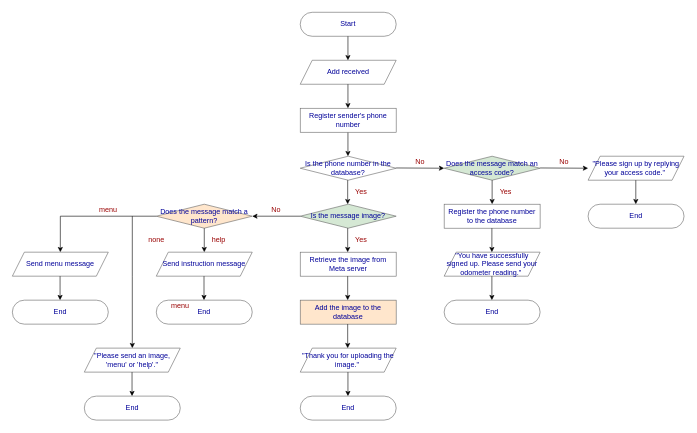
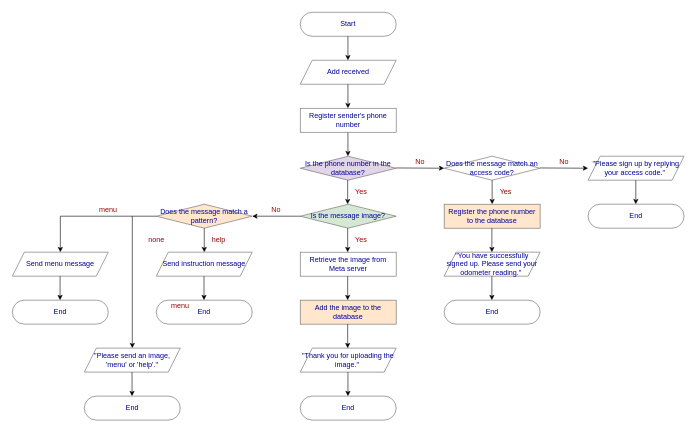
  <mxCell id="0" />
  <mxCell id="1" parent="0" />
  <mxCell id="2" value="Add received" style="shape=parallelogram;perimeter=parallelogramPerimeter;whiteSpace=wrap;html=1;fixedSize=1;fontFamily=Helvetica;fontSize=12;fontColor=#000099;align=center;strokeColor=#666666;fillColor=default;" vertex="1" parent="1"><mxGeometry x="500" y="100" width="160" height="40" as="geometry" /></mxCell>
  <mxCell id="3" value="" style="endArrow=classic;html=1;" edge="1" parent="1"><mxGeometry width="50" height="50" relative="1" as="geometry"><mxPoint x="579.57" y="140" as="sourcePoint" /><mxPoint x="579.57" y="180" as="targetPoint" /></mxGeometry></mxCell>
  <mxCell id="4" value="Retrieve the image from Meta server" style="rounded=0;whiteSpace=wrap;html=1;strokeColor=#666666;fontColor=#000099;" vertex="1" parent="1"><mxGeometry x="500" y="420" width="160" height="40" as="geometry" /></mxCell>
  <mxCell id="5" value="" style="endArrow=classic;html=1;" edge="1" parent="1"><mxGeometry width="50" height="50" relative="1" as="geometry"><mxPoint x="579.57" y="220" as="sourcePoint" /><mxPoint x="579.57" y="260" as="targetPoint" /></mxGeometry></mxCell>
- <mxCell id="6" value="Is the phone number in the database?" style="rhombus;whiteSpace=wrap;html=1;strokeColor=#666666;fontColor=#000099;" vertex="1" parent="1"><mxGeometry x="500" y="260" width="160" height="40" as="geometry" /></mxCell>
+ <mxCell id="6" value="Is the phone number in the database?" style="rhombus;whiteSpace=wrap;html=1;strokeColor=#666666;fontColor=#000099;fillColor=#e1d5e7;" vertex="1" parent="1"><mxGeometry x="500" y="260" width="160" height="40" as="geometry" /></mxCell>
  <mxCell id="7" value="" style="endArrow=classic;html=1;" edge="1" parent="1"><mxGeometry width="50" height="50" relative="1" as="geometry"><mxPoint x="660" y="279.57" as="sourcePoint" /><mxPoint x="740" y="280" as="targetPoint" /></mxGeometry></mxCell>
  <mxCell id="8" value="No" style="text;html=1;strokeColor=none;fillColor=none;align=center;verticalAlign=middle;whiteSpace=wrap;rounded=0;fontColor=#990000;" vertex="1" parent="1"><mxGeometry x="670" y="260" width="60" height="20" as="geometry" /></mxCell>
  <mxCell id="9" value="Yes" style="text;html=1;strokeColor=none;fillColor=none;align=left;verticalAlign=middle;whiteSpace=wrap;rounded=0;fontColor=#990000;" vertex="1" parent="1"><mxGeometry x="590" y="310" width="60" height="20" as="geometry" /></mxCell>
  <mxCell id="10" value="" style="endArrow=classic;html=1;" edge="1" parent="1"><mxGeometry width="50" height="50" relative="1" as="geometry"><mxPoint x="579.13" y="300" as="sourcePoint" /><mxPoint x="579.13" y="340" as="targetPoint" /></mxGeometry></mxCell>
- <mxCell id="11" value="Does the message match an access code?" style="rhombus;whiteSpace=wrap;html=1;strokeColor=#666666;fontColor=#000099;fillColor=#d5e8d4;" vertex="1" parent="1"><mxGeometry x="740" y="260" width="160" height="40" as="geometry" /></mxCell>
+ <mxCell id="11" value="Does the message match an access code?" style="rhombus;whiteSpace=wrap;html=1;strokeColor=#666666;fontColor=#000099;" vertex="1" parent="1"><mxGeometry x="740" y="260" width="160" height="40" as="geometry" /></mxCell>
  <mxCell id="12" value="" style="endArrow=classic;html=1;" edge="1" parent="1"><mxGeometry width="50" height="50" relative="1" as="geometry"><mxPoint x="900" y="279.57" as="sourcePoint" /><mxPoint x="980" y="280" as="targetPoint" /></mxGeometry></mxCell>
  <mxCell id="13" value="No" style="text;html=1;strokeColor=none;fillColor=none;align=center;verticalAlign=middle;whiteSpace=wrap;rounded=0;fontColor=#990000;" vertex="1" parent="1"><mxGeometry x="910" y="260" width="60" height="20" as="geometry" /></mxCell>
  <mxCell id="14" value="Yes" style="text;html=1;strokeColor=none;fillColor=none;align=left;verticalAlign=middle;whiteSpace=wrap;rounded=0;fontColor=#990000;" vertex="1" parent="1"><mxGeometry x="830.87" y="310" width="60" height="20" as="geometry" /></mxCell>
  <mxCell id="15" value="" style="endArrow=classic;html=1;" edge="1" parent="1"><mxGeometry width="50" height="50" relative="1" as="geometry"><mxPoint x="820" y="300" as="sourcePoint" /><mxPoint x="820" y="340" as="targetPoint" /></mxGeometry></mxCell>
  <mxCell id="16" value="&quot;Please sign up by replying your access code.&quot;&amp;nbsp;" style="shape=parallelogram;perimeter=parallelogramPerimeter;whiteSpace=wrap;html=1;fixedSize=1;fontFamily=Helvetica;fontSize=12;fontColor=#000099;align=center;strokeColor=#666666;fillColor=default;" vertex="1" parent="1"><mxGeometry x="980" y="260" width="160" height="40" as="geometry" /></mxCell>
  <mxCell id="17" value="Start" style="rounded=1;whiteSpace=wrap;html=1;arcSize=50;strokeColor=#666666;fontColor=#000099;" vertex="1" parent="1"><mxGeometry x="500" y="20" width="160" height="40" as="geometry" /></mxCell>
  <mxCell id="18" value="" style="endArrow=classic;html=1;" edge="1" parent="1"><mxGeometry width="50" height="50" relative="1" as="geometry"><mxPoint x="579.57" y="60" as="sourcePoint" /><mxPoint x="579.57" y="100" as="targetPoint" /></mxGeometry></mxCell>
  <mxCell id="19" value="&quot;You have successfully signed up. Please send your odometer reading.&quot;&amp;nbsp;" style="shape=parallelogram;perimeter=parallelogramPerimeter;whiteSpace=wrap;html=1;fixedSize=1;fontFamily=Helvetica;fontSize=12;fontColor=#000099;align=center;strokeColor=#666666;fillColor=default;" vertex="1" parent="1"><mxGeometry x="740" y="420" width="160" height="40" as="geometry" /></mxCell>
- <mxCell id="20" value="Register the phone number to the database" style="rounded=0;whiteSpace=wrap;html=1;strokeColor=#666666;fontColor=#000099;" vertex="1" parent="1"><mxGeometry x="740" y="340" width="160" height="40" as="geometry" /></mxCell>
+ <mxCell id="20" value="Register the phone number to the database" style="rounded=0;whiteSpace=wrap;html=1;strokeColor=#666666;fontColor=#000099;fillColor=#ffe6cc;" vertex="1" parent="1"><mxGeometry x="740" y="340" width="160" height="40" as="geometry" /></mxCell>
  <mxCell id="21" value="" style="endArrow=classic;html=1;" edge="1" parent="1"><mxGeometry width="50" height="50" relative="1" as="geometry"><mxPoint x="819.57" y="380" as="sourcePoint" /><mxPoint x="819.57" y="420" as="targetPoint" /></mxGeometry></mxCell>
  <mxCell id="22" value="End" style="rounded=1;whiteSpace=wrap;html=1;arcSize=50;strokeColor=#666666;fontColor=#000099;" vertex="1" parent="1"><mxGeometry x="980" y="340" width="160" height="40" as="geometry" /></mxCell>
  <mxCell id="23" value="" style="endArrow=classic;html=1;" edge="1" parent="1"><mxGeometry width="50" height="50" relative="1" as="geometry"><mxPoint x="1059.57" y="300" as="sourcePoint" /><mxPoint x="1059.57" y="340" as="targetPoint" /></mxGeometry></mxCell>
  <mxCell id="24" value="" style="endArrow=classic;html=1;" edge="1" parent="1"><mxGeometry width="50" height="50" relative="1" as="geometry"><mxPoint x="819.57" y="460" as="sourcePoint" /><mxPoint x="819.57" y="500" as="targetPoint" /></mxGeometry></mxCell>
  <mxCell id="25" value="End" style="rounded=1;whiteSpace=wrap;html=1;arcSize=50;strokeColor=#666666;fontColor=#000099;" vertex="1" parent="1"><mxGeometry x="740" y="500" width="160" height="40" as="geometry" /></mxCell>
  <mxCell id="26" value="Is the message image?" style="rhombus;whiteSpace=wrap;html=1;strokeColor=#666666;fontColor=#000099;fillColor=#d5e8d4;" vertex="1" parent="1"><mxGeometry x="500" y="340" width="160" height="40" as="geometry" /></mxCell>
  <mxCell id="27" value="" style="endArrow=classic;html=1;" edge="1" parent="1"><mxGeometry width="50" height="50" relative="1" as="geometry"><mxPoint x="500" y="360" as="sourcePoint" /><mxPoint x="420" y="360" as="targetPoint" /></mxGeometry></mxCell>
  <mxCell id="28" value="No" style="text;html=1;strokeColor=none;fillColor=none;align=center;verticalAlign=middle;whiteSpace=wrap;rounded=0;fontColor=#990000;" vertex="1" parent="1"><mxGeometry x="430" y="340" width="60" height="20" as="geometry" /></mxCell>
  <mxCell id="29" value="Yes" style="text;html=1;strokeColor=none;fillColor=none;align=left;verticalAlign=middle;whiteSpace=wrap;rounded=0;fontColor=#990000;" vertex="1" parent="1"><mxGeometry x="590" y="390" width="60" height="20" as="geometry" /></mxCell>
  <mxCell id="30" value="" style="endArrow=classic;html=1;" edge="1" parent="1"><mxGeometry width="50" height="50" relative="1" as="geometry"><mxPoint x="579.13" y="380" as="sourcePoint" /><mxPoint x="579.13" y="420" as="targetPoint" /></mxGeometry></mxCell>
  <mxCell id="31" value="Does the message match a pattern?" style="rhombus;whiteSpace=wrap;html=1;strokeColor=#666666;fontColor=#000099;fillColor=#ffe6cc;" vertex="1" parent="1"><mxGeometry x="260" y="340" width="160" height="40" as="geometry" /></mxCell>
  <mxCell id="32" value="Add the image to the database" style="rounded=0;whiteSpace=wrap;html=1;strokeColor=#666666;fontColor=#000099;fillColor=#ffe6cc;" vertex="1" parent="1"><mxGeometry x="500" y="500" width="160" height="40" as="geometry" /></mxCell>
  <mxCell id="33" value="" style="endArrow=classic;html=1;" edge="1" parent="1"><mxGeometry width="50" height="50" relative="1" as="geometry"><mxPoint x="579.13" y="460" as="sourcePoint" /><mxPoint x="579.13" y="500" as="targetPoint" /></mxGeometry></mxCell>
  <mxCell id="34" value="&quot;Thank you for uploading the image.&quot;&amp;nbsp;" style="shape=parallelogram;perimeter=parallelogramPerimeter;whiteSpace=wrap;html=1;fixedSize=1;fontFamily=Helvetica;fontSize=12;fontColor=#000099;align=center;strokeColor=#666666;fillColor=default;" vertex="1" parent="1"><mxGeometry x="500" y="580" width="160" height="40" as="geometry" /></mxCell>
  <mxCell id="35" value="" style="endArrow=classic;html=1;" edge="1" parent="1"><mxGeometry width="50" height="50" relative="1" as="geometry"><mxPoint x="579.13" y="540" as="sourcePoint" /><mxPoint x="579.13" y="580" as="targetPoint" /></mxGeometry></mxCell>
  <mxCell id="36" value="" style="endArrow=classic;html=1;" edge="1" parent="1"><mxGeometry width="50" height="50" relative="1" as="geometry"><mxPoint x="579.57" y="620" as="sourcePoint" /><mxPoint x="579.57" y="660" as="targetPoint" /></mxGeometry></mxCell>
  <mxCell id="37" value="End" style="rounded=1;whiteSpace=wrap;html=1;arcSize=50;strokeColor=#666666;fontColor=#000099;" vertex="1" parent="1"><mxGeometry x="500" y="660" width="160" height="40" as="geometry" /></mxCell>
  <mxCell id="38" value="help" style="text;html=1;strokeColor=none;fillColor=none;align=left;verticalAlign=middle;whiteSpace=wrap;rounded=0;fontColor=#990000;" vertex="1" parent="1"><mxGeometry x="350.87" y="390" width="60" height="20" as="geometry" /></mxCell>
  <mxCell id="39" value="" style="endArrow=classic;html=1;" edge="1" parent="1"><mxGeometry width="50" height="50" relative="1" as="geometry"><mxPoint x="340" y="380" as="sourcePoint" /><mxPoint x="340" y="420" as="targetPoint" /></mxGeometry></mxCell>
  <mxCell id="40" value="Send instruction message" style="shape=parallelogram;perimeter=parallelogramPerimeter;whiteSpace=wrap;html=1;fixedSize=1;fontFamily=Helvetica;fontSize=12;fontColor=#000099;align=center;strokeColor=#666666;fillColor=default;" vertex="1" parent="1"><mxGeometry x="260" y="420" width="160" height="40" as="geometry" /></mxCell>
  <mxCell id="41" value="" style="endArrow=classic;html=1;" edge="1" parent="1"><mxGeometry width="50" height="50" relative="1" as="geometry"><mxPoint x="339.57" y="460" as="sourcePoint" /><mxPoint x="339.57" y="500" as="targetPoint" /></mxGeometry></mxCell>
  <mxCell id="42" value="End" style="rounded=1;whiteSpace=wrap;html=1;arcSize=50;strokeColor=#666666;fontColor=#000099;" vertex="1" parent="1"><mxGeometry x="260" y="500" width="160" height="40" as="geometry" /></mxCell>
  <mxCell id="43" value="Register sender's phone number" style="rounded=0;whiteSpace=wrap;html=1;strokeColor=#666666;fontColor=#000099;" vertex="1" parent="1"><mxGeometry x="500" y="180" width="160" height="40" as="geometry" /></mxCell>
  <mxCell id="44" value="" style="endArrow=classic;html=1;rounded=0;" edge="1" parent="1"><mxGeometry width="50" height="50" relative="1" as="geometry"><mxPoint x="260" y="360" as="sourcePoint" /><mxPoint x="100" y="420" as="targetPoint" /><Array as="points"><mxPoint x="100" y="360" /></Array></mxGeometry></mxCell>
  <mxCell id="45" value="menu" style="text;html=1;strokeColor=none;fillColor=none;align=center;verticalAlign=middle;whiteSpace=wrap;rounded=0;fontColor=#990000;" vertex="1" parent="1"><mxGeometry x="150" y="340" width="60" height="20" as="geometry" /></mxCell>
  <mxCell id="46" value="Send menu message" style="shape=parallelogram;perimeter=parallelogramPerimeter;whiteSpace=wrap;html=1;fixedSize=1;fontFamily=Helvetica;fontSize=12;fontColor=#000099;align=center;strokeColor=#666666;fillColor=default;" vertex="1" parent="1"><mxGeometry x="20" y="420" width="160" height="40" as="geometry" /></mxCell>
  <mxCell id="47" value="" style="endArrow=classic;html=1;" edge="1" parent="1"><mxGeometry width="50" height="50" relative="1" as="geometry"><mxPoint x="99.57" y="460" as="sourcePoint" /><mxPoint x="99.57" y="500" as="targetPoint" /></mxGeometry></mxCell>
  <mxCell id="48" value="End" style="rounded=1;whiteSpace=wrap;html=1;arcSize=50;strokeColor=#666666;fontColor=#000099;" vertex="1" parent="1"><mxGeometry x="20" y="500" width="160" height="40" as="geometry" /></mxCell>
  <mxCell id="49" value="" style="endArrow=classic;html=1;rounded=0;" edge="1" parent="1"><mxGeometry width="50" height="50" relative="1" as="geometry"><mxPoint x="220" y="360" as="sourcePoint" /><mxPoint x="220" y="580" as="targetPoint" /><Array as="points"><mxPoint x="220" y="460" /></Array></mxGeometry></mxCell>
  <mxCell id="50" value="menu" style="text;html=1;strokeColor=none;fillColor=none;align=center;verticalAlign=middle;whiteSpace=wrap;rounded=0;fontColor=#990000;" vertex="1" parent="1"><mxGeometry x="270" y="500" width="60" height="20" as="geometry" /></mxCell>
  <mxCell id="51" value="&quot;Please send an image, 'menu' or 'help'.&quot;" style="shape=parallelogram;perimeter=parallelogramPerimeter;whiteSpace=wrap;html=1;fixedSize=1;fontFamily=Helvetica;fontSize=12;fontColor=#000099;align=center;strokeColor=#666666;fillColor=default;" vertex="1" parent="1"><mxGeometry x="140" y="580" width="160" height="40" as="geometry" /></mxCell>
  <mxCell id="52" value="" style="endArrow=classic;html=1;" edge="1" parent="1"><mxGeometry width="50" height="50" relative="1" as="geometry"><mxPoint x="219.57" y="620" as="sourcePoint" /><mxPoint x="219.57" y="660" as="targetPoint" /></mxGeometry></mxCell>
  <mxCell id="53" value="End" style="rounded=1;whiteSpace=wrap;html=1;arcSize=50;strokeColor=#666666;fontColor=#000099;" vertex="1" parent="1"><mxGeometry x="140" y="660" width="160" height="40" as="geometry" /></mxCell>
  <mxCell id="54" value="none" style="text;html=1;strokeColor=none;fillColor=none;align=left;verticalAlign=middle;whiteSpace=wrap;rounded=0;fontColor=#990000;" vertex="1" parent="1"><mxGeometry x="245" y="390" width="60" height="20" as="geometry" /></mxCell>
